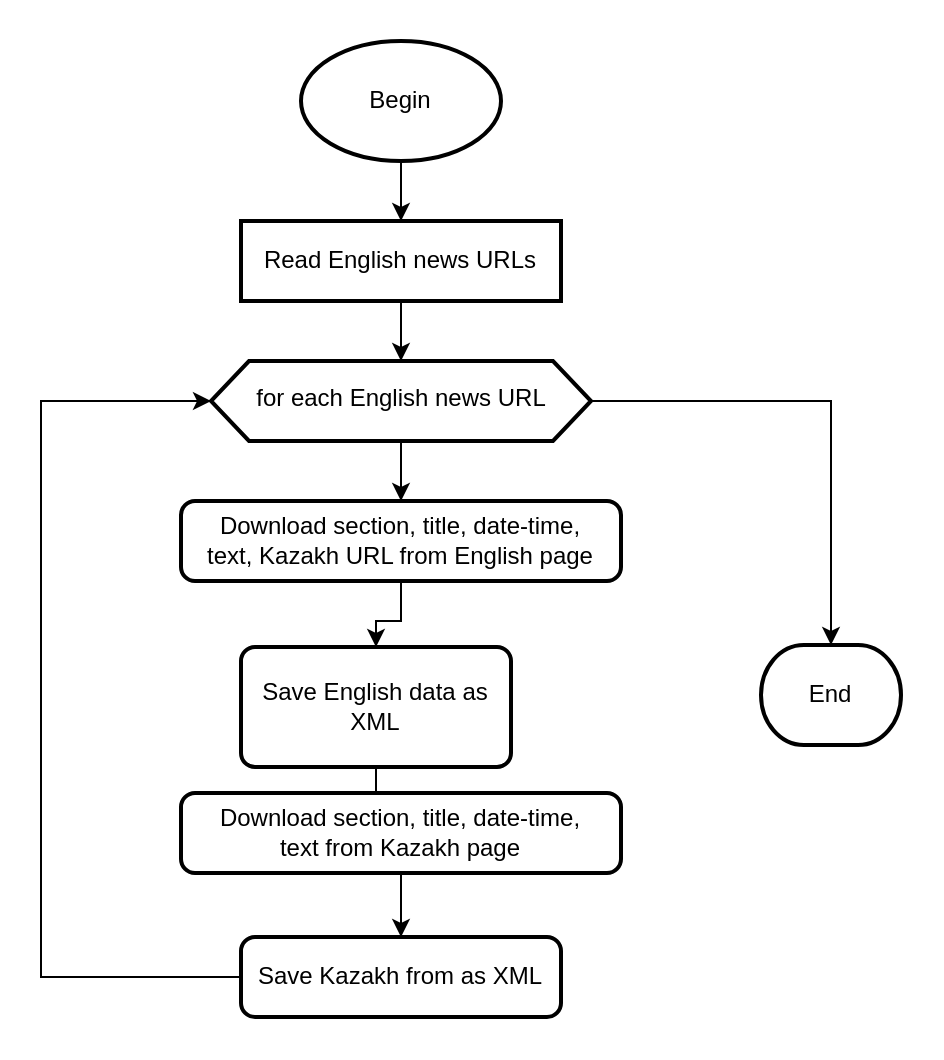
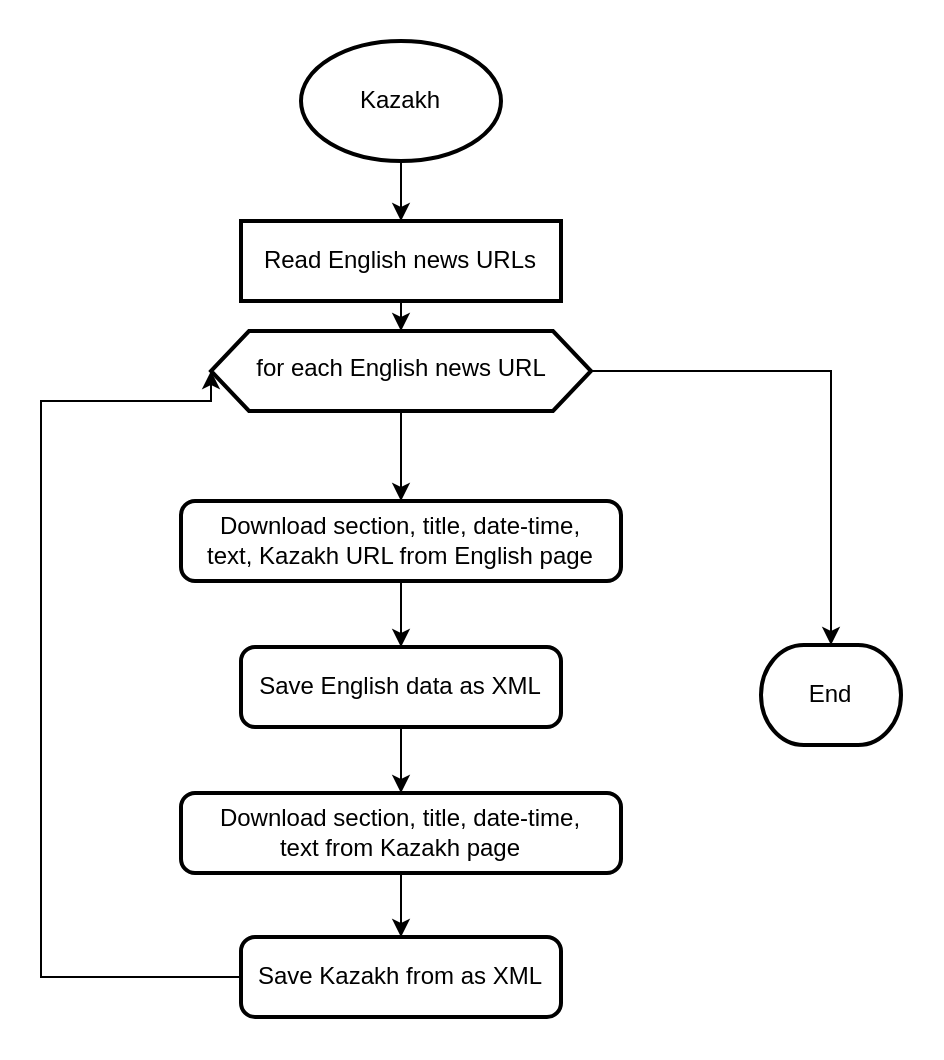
  <mxCell id="0" />
  <mxCell id="1" parent="0" />
  <mxCell id="2" style="edgeStyle=orthogonalEdgeStyle;rounded=0;orthogonalLoop=1;jettySize=auto;html=1;" edge="1" parent="1" source="3" target="5"><mxGeometry relative="1" as="geometry" /></mxCell>
- <mxCell id="3" value="Begin" style="strokeWidth=2;html=1;shape=mxgraph.flowchart.start_1;whiteSpace=wrap;" vertex="1" parent="1"><mxGeometry x="150" y="20" width="100" height="60" as="geometry" /></mxCell>
+ <mxCell id="3" value="Kazakh" style="strokeWidth=2;html=1;shape=mxgraph.flowchart.start_1;whiteSpace=wrap;" vertex="1" parent="1"><mxGeometry x="150" y="20" width="100" height="60" as="geometry" /></mxCell>
  <mxCell id="4" style="edgeStyle=orthogonalEdgeStyle;rounded=0;orthogonalLoop=1;jettySize=auto;html=1;entryX=0.5;entryY=0;entryDx=0;entryDy=0;" edge="1" parent="1" source="5" target="16"><mxGeometry relative="1" as="geometry" /></mxCell>
  <mxCell id="5" value="Read English news URLs" style="whiteSpace=wrap;html=1;absoluteArcSize=1;arcSize=14;strokeWidth=2;rounded=0;" vertex="1" parent="1"><mxGeometry x="120" y="110" width="160" height="40" as="geometry" /></mxCell>
  <mxCell id="6" style="edgeStyle=orthogonalEdgeStyle;rounded=0;orthogonalLoop=1;jettySize=auto;html=1;entryX=0.5;entryY=0;entryDx=0;entryDy=0;" edge="1" parent="1" source="7" target="9"><mxGeometry relative="1" as="geometry" /></mxCell>
  <mxCell id="7" value="Download section, title, date-time,&lt;br&gt;text, Kazakh URL from English page" style="rounded=1;whiteSpace=wrap;html=1;absoluteArcSize=1;arcSize=14;strokeWidth=2;" vertex="1" parent="1"><mxGeometry x="90" y="250" width="220" height="40" as="geometry" /></mxCell>
  <mxCell id="8" style="edgeStyle=orthogonalEdgeStyle;rounded=0;orthogonalLoop=1;jettySize=auto;html=1;entryX=0.5;entryY=0;entryDx=0;entryDy=0;" edge="1" parent="1" source="9" target="11"><mxGeometry relative="1" as="geometry" /></mxCell>
- <mxCell id="9" value="Save English data as XML" style="rounded=1;whiteSpace=wrap;html=1;absoluteArcSize=1;arcSize=14;strokeWidth=2;" vertex="1" parent="1"><mxGeometry x="120" y="323" width="135" height="60" as="geometry" /></mxCell>
+ <mxCell id="9" value="Save English data as XML" style="rounded=1;whiteSpace=wrap;html=1;absoluteArcSize=1;arcSize=14;strokeWidth=2;" vertex="1" parent="1"><mxGeometry x="120" y="323" width="160" height="40" as="geometry" /></mxCell>
  <mxCell id="10" style="edgeStyle=orthogonalEdgeStyle;rounded=0;orthogonalLoop=1;jettySize=auto;html=1;" edge="1" parent="1" source="11" target="13"><mxGeometry relative="1" as="geometry" /></mxCell>
  <mxCell id="11" value="Download section, title, date-time,&lt;br&gt;text from Kazakh page" style="rounded=1;whiteSpace=wrap;html=1;absoluteArcSize=1;arcSize=14;strokeWidth=2;" vertex="1" parent="1"><mxGeometry x="90" y="396" width="220" height="40" as="geometry" /></mxCell>
  <mxCell id="12" style="edgeStyle=orthogonalEdgeStyle;rounded=0;orthogonalLoop=1;jettySize=auto;html=1;entryX=0;entryY=0.5;entryDx=0;entryDy=0;" edge="1" parent="1" source="13" target="16"><mxGeometry relative="1" as="geometry"><Array as="points"><mxPoint x="20" y="488" /><mxPoint x="20" y="200" /></Array></mxGeometry></mxCell>
  <mxCell id="13" value="Save Kazakh from as XML" style="rounded=1;whiteSpace=wrap;html=1;absoluteArcSize=1;arcSize=14;strokeWidth=2;" vertex="1" parent="1"><mxGeometry x="120" y="468" width="160" height="40" as="geometry" /></mxCell>
  <mxCell id="14" style="edgeStyle=orthogonalEdgeStyle;rounded=0;orthogonalLoop=1;jettySize=auto;html=1;entryX=0.5;entryY=0;entryDx=0;entryDy=0;" edge="1" parent="1" source="16" target="7"><mxGeometry relative="1" as="geometry" /></mxCell>
  <mxCell id="15" style="edgeStyle=orthogonalEdgeStyle;rounded=0;orthogonalLoop=1;jettySize=auto;html=1;" edge="1" parent="1" source="16" target="17"><mxGeometry relative="1" as="geometry" /></mxCell>
- <mxCell id="16" value="&lt;span&gt;for each English news URL&lt;/span&gt;" style="verticalLabelPosition=bottom;verticalAlign=top;html=1;shape=hexagon;perimeter=hexagonPerimeter2;arcSize=6;size=0.1;spacingBottom=0;spacingTop=-35;strokeWidth=2;" vertex="1" parent="1"><mxGeometry x="105" y="180" width="190" height="40" as="geometry" /></mxCell>
+ <mxCell id="16" value="&lt;span&gt;for each English news URL&lt;/span&gt;" style="verticalLabelPosition=bottom;verticalAlign=top;html=1;shape=hexagon;perimeter=hexagonPerimeter2;arcSize=6;size=0.1;spacingBottom=0;spacingTop=-35;strokeWidth=2;" vertex="1" parent="1"><mxGeometry x="105" y="165" width="190" height="40" as="geometry" /></mxCell>
  <mxCell id="17" value="End" style="strokeWidth=2;html=1;shape=mxgraph.flowchart.terminator;whiteSpace=wrap;" vertex="1" parent="1"><mxGeometry x="380" y="322" width="70" height="50" as="geometry" /></mxCell>
